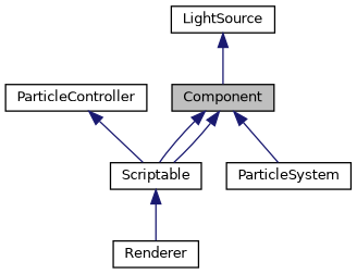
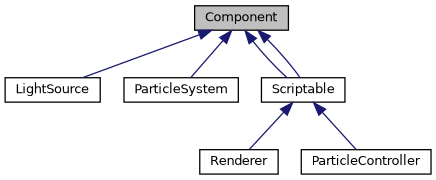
  digraph {
    node [color=black fillcolor=white fontname=Helvetica fontsize=10 shape=record style=filled]
    edge [color=midnightblue dir=back fontname=Helvetica fontsize=10 labelfontname=Helvetica labelfontsize=10 style=solid]
    n1 [fillcolor=grey75 fontcolor=black height=0.2 label=Component width=0.4]
    n2 [height=0.2 label=LightSource width=0.4]
    n3 [height=0.2 label=ParticleSystem width=0.4]
    n4 [height=0.2 label=Scriptable width=0.4]
    n5 [height=0.2 label=Renderer width=0.4]
    n6 [height=0.2 label=ParticleController width=0.4]
-   n2 -> n1
+   n1 -> n2
    n1 -> n3
    n1 -> n4
    n1 -> n4
    n4 -> n5
-   n6 -> n4
+   n4 -> n6
  }
